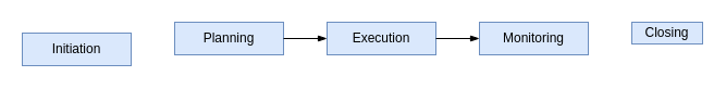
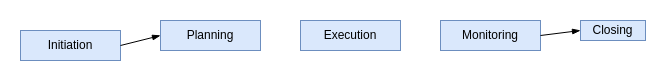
  <mxCell id="0" />
  <mxCell id="1" parent="0" />
  <mxCell id="2" value="Closing" style="text;html=1;align=center;verticalAlign=middle;whiteSpace=wrap;rounded=0;fillColor=#dae8fc;strokeColor=#6c8ebf;" parent="1" vertex="1"><mxGeometry x="580" y="20" width="65" height="20" as="geometry" /></mxCell>
  <mxCell id="3" value="Planning" style="text;html=1;align=center;verticalAlign=middle;whiteSpace=wrap;rounded=0;fillColor=#dae8fc;strokeColor=#6c8ebf;" vertex="1" parent="1"><mxGeometry x="160" y="20" width="100" height="30" as="geometry" /></mxCell>
  <mxCell id="4" value="Execution" style="text;html=1;align=center;verticalAlign=middle;whiteSpace=wrap;rounded=0;fillColor=#dae8fc;strokeColor=#6c8ebf;" vertex="1" parent="1"><mxGeometry x="300" y="20" width="100" height="30" as="geometry" /></mxCell>
  <mxCell id="5" value="Monitoring" style="text;html=1;align=center;verticalAlign=middle;whiteSpace=wrap;rounded=0;fillColor=#dae8fc;strokeColor=#6c8ebf;" vertex="1" parent="1"><mxGeometry x="440" y="20" width="100" height="30" as="geometry" /></mxCell>
  <mxCell id="6" value="Initiation" style="text;html=1;align=center;verticalAlign=middle;whiteSpace=wrap;rounded=0;fillColor=#dae8fc;strokeColor=#6c8ebf;" vertex="1" parent="1"><mxGeometry x="20" y="30" width="100" height="30" as="geometry" /></mxCell>
- <mxCell id="7" value="" style="endArrow=blockThin;startArrow=none;html=1;rounded=0;startFill=0;endFill=1;exitX=1;exitY=0.5;exitDx=0;exitDy=0;entryX=0;entryY=0.5;entryDx=0;entryDy=0;" edge="1" parent="1" source="4" target="5"><mxGeometry width="50" height="50" relative="1" as="geometry"><mxPoint x="390" y="125" as="sourcePoint" /><mxPoint x="430" y="125" as="targetPoint" /></mxGeometry></mxCell>
- <mxCell id="8" value="" style="endArrow=blockThin;startArrow=none;html=1;rounded=0;startFill=0;endFill=1;exitX=1;exitY=0.5;exitDx=0;exitDy=0;entryX=0;entryY=0.5;entryDx=0;entryDy=0;" edge="1" parent="1" source="3" target="4"><mxGeometry width="50" height="50" relative="1" as="geometry"><mxPoint x="410" y="45" as="sourcePoint" /><mxPoint x="450" y="45" as="targetPoint" /></mxGeometry></mxCell>
+ <mxCell id="9" value="" style="endArrow=blockThin;startArrow=none;html=1;rounded=0;startFill=0;endFill=1;exitX=1;exitY=0.5;exitDx=0;exitDy=0;entryX=0;entryY=0.5;entryDx=0;entryDy=0;" edge="1" parent="1" source="5" target="2"><mxGeometry width="50" height="50" relative="1" as="geometry"><mxPoint x="490" y="90" as="sourcePoint" /><mxPoint x="530" y="90" as="targetPoint" /></mxGeometry></mxCell>
+ <mxCell id="10" value="" style="endArrow=blockThin;startArrow=none;html=1;rounded=0;startFill=0;endFill=1;exitX=1;exitY=0.5;exitDx=0;exitDy=0;entryX=0;entryY=0.5;entryDx=0;entryDy=0;" edge="1" parent="1" source="6" target="3"><mxGeometry width="50" height="50" relative="1" as="geometry"><mxPoint x="120" y="70" as="sourcePoint" /><mxPoint x="160" y="70" as="targetPoint" /></mxGeometry></mxCell>
